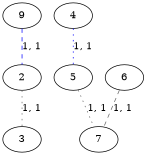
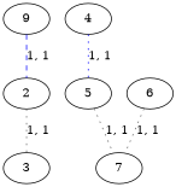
  graph {
    edge [color=gray40 style=dotted]
    n1 [label=9]
    n2 [label=2]
    n3 [label=3]
    n4 [label=4]
    n5 [label=5]
    n6 [label=7]
    n7 [label=6]
    n1 -- n2 [color=blue label="1, 1" style=dashed]
    n2 -- n3 [label="1, 1"]
    n4 -- n5 [color=blue label="1, 1"]
    n5 -- n6 [label="1, 1"]
-   n7 -- n6 [label="1, 1" style=dashed]
+   n7 -- n6 [label="1, 1"]
  }
